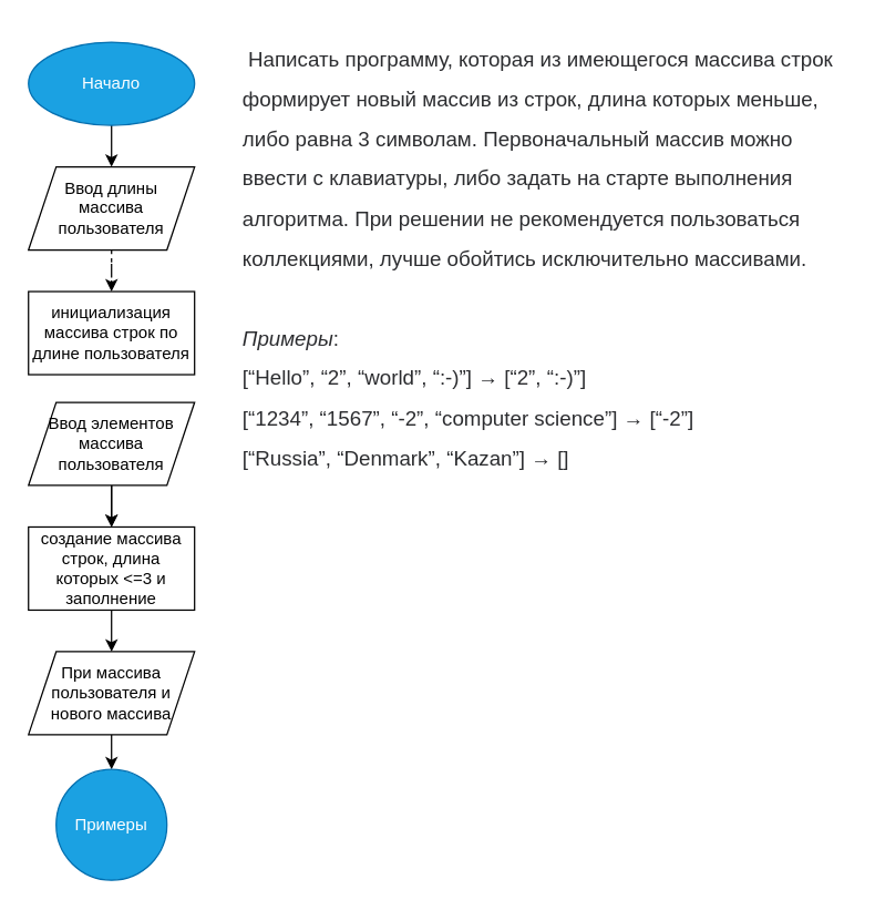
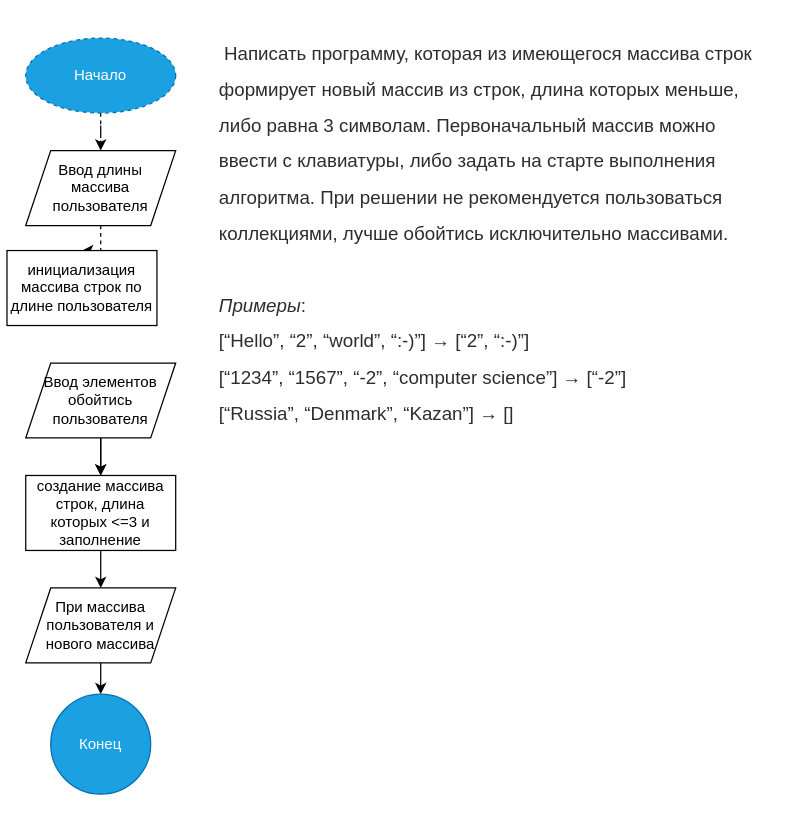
  <mxCell id="0" />
  <mxCell id="1" parent="0" />
- <mxCell id="2" value="" style="edgeStyle=orthogonalEdgeStyle;rounded=0;orthogonalLoop=1;jettySize=auto;html=1;" edge="1" parent="1" source="3" target="5"><mxGeometry relative="1" as="geometry" /></mxCell>
- <mxCell id="3" value="Начало" style="ellipse;whiteSpace=wrap;html=1;fillColor=#1ba1e2;strokeColor=#006EAF;fontColor=#ffffff;" vertex="1" parent="1"><mxGeometry x="20" y="30" width="120" height="60" as="geometry" /></mxCell>
+ <mxCell id="2" value="" style="edgeStyle=orthogonalEdgeStyle;rounded=0;orthogonalLoop=1;jettySize=auto;html=1;dashed=1;" edge="1" parent="1" source="3" target="5"><mxGeometry relative="1" as="geometry" /></mxCell>
+ <mxCell id="3" value="Начало" style="ellipse;whiteSpace=wrap;html=1;fillColor=#1ba1e2;strokeColor=#006EAF;fontColor=#ffffff;dashed=1;" vertex="1" parent="1"><mxGeometry x="20" y="30" width="120" height="60" as="geometry" /></mxCell>
  <mxCell id="4" value="" style="edgeStyle=orthogonalEdgeStyle;rounded=0;orthogonalLoop=1;jettySize=auto;html=1;dashed=1;" edge="1" parent="1" source="5" target="6"><mxGeometry relative="1" as="geometry" /></mxCell>
  <mxCell id="5" value="Ввод длины &lt;br&gt;массива пользователя" style="shape=parallelogram;perimeter=parallelogramPerimeter;whiteSpace=wrap;html=1;fixedSize=1;" vertex="1" parent="1"><mxGeometry x="20" y="120" width="120" height="60" as="geometry" /></mxCell>
- <mxCell id="6" value="инициализация массива строк по длине пользователя" style="rounded=0;whiteSpace=wrap;html=1;" vertex="1" parent="1"><mxGeometry x="20" y="210" width="120" height="60" as="geometry" /></mxCell>
+ <mxCell id="6" value="инициализация массива строк по длине пользователя" style="rounded=0;whiteSpace=wrap;html=1;" vertex="1" parent="1"><mxGeometry x="5" y="200" width="120" height="60" as="geometry" /></mxCell>
  <mxCell id="7" value="" style="edgeStyle=orthogonalEdgeStyle;rounded=0;orthogonalLoop=1;jettySize=auto;html=1;" edge="1" parent="1" source="9"><mxGeometry relative="1" as="geometry"><mxPoint x="80" y="380" as="targetPoint" /></mxGeometry></mxCell>
  <mxCell id="8" value="" style="edgeStyle=none;html=1;fontFamily=Helvetica;" edge="1" parent="1" source="9" target="11"><mxGeometry relative="1" as="geometry" /></mxCell>
- <mxCell id="9" value="Ввод элементов массива пользователя" style="shape=parallelogram;perimeter=parallelogramPerimeter;whiteSpace=wrap;html=1;fixedSize=1;" vertex="1" parent="1"><mxGeometry x="20" y="290" width="120" height="60" as="geometry" /></mxCell>
+ <mxCell id="9" value="Ввод элементов обойтись пользователя" style="shape=parallelogram;perimeter=parallelogramPerimeter;whiteSpace=wrap;html=1;fixedSize=1;" vertex="1" parent="1"><mxGeometry x="20" y="290" width="120" height="60" as="geometry" /></mxCell>
  <mxCell id="10" value="" style="edgeStyle=orthogonalEdgeStyle;rounded=0;orthogonalLoop=1;jettySize=auto;html=1;" edge="1" parent="1" source="11" target="13"><mxGeometry relative="1" as="geometry" /></mxCell>
  <mxCell id="11" value="создание массива строк, длина которых &amp;lt;=3 и заполнение" style="rounded=0;whiteSpace=wrap;html=1;" vertex="1" parent="1"><mxGeometry x="20" y="380" width="120" height="60" as="geometry" /></mxCell>
  <mxCell id="12" value="" style="edgeStyle=orthogonalEdgeStyle;rounded=0;orthogonalLoop=1;jettySize=auto;html=1;" edge="1" parent="1" source="13" target="14"><mxGeometry relative="1" as="geometry" /></mxCell>
  <mxCell id="13" value="При массива пользователя и нового массива" style="shape=parallelogram;perimeter=parallelogramPerimeter;whiteSpace=wrap;html=1;fixedSize=1;" vertex="1" parent="1"><mxGeometry x="20" y="470" width="120" height="60" as="geometry" /></mxCell>
- <mxCell id="14" value="Примеры" style="ellipse;whiteSpace=wrap;html=1;aspect=fixed;fillColor=#1ba1e2;strokeColor=#006EAF;fontColor=#ffffff;" vertex="1" parent="1"><mxGeometry x="40" y="555" width="80" height="80" as="geometry" /></mxCell>
+ <mxCell id="14" value="Конец" style="ellipse;whiteSpace=wrap;html=1;aspect=fixed;fillColor=#1ba1e2;strokeColor=#006EAF;fontColor=#ffffff;" vertex="1" parent="1"><mxGeometry x="40" y="555" width="80" height="80" as="geometry" /></mxCell>
  <mxCell id="15" value="&lt;h1&gt;&lt;span style=&quot;font-weight: normal;&quot;&gt;&lt;span style=&quot;color: rgb(44, 45, 48); font-size: 15px; background-color: rgb(255, 255, 255);&quot;&gt;&amp;nbsp;Написать программу, которая из имеющегося массива строк формирует новый массив из строк, длина которых меньше, либо равна 3 символам. Первоначальный массив можно ввести с клавиатуры, либо задать на старте выполнения алгоритма. При решении не рекомендуется пользоваться коллекциями, лучше обойтись исключительно массивами.&lt;/span&gt;&lt;br style=&quot;box-sizing: border-box; color: rgb(44, 45, 48); font-size: 15px; background-color: rgb(255, 255, 255);&quot;&gt;&lt;a style=&quot;color: rgb(37, 133, 238); box-sizing: border-box; background-color: rgb(255, 255, 255); cursor: pointer; overflow-wrap: break-word; font-size: 15px;&quot; target=&quot;_blank&quot; href=&quot;https://gb.ru/lessons/326889/homework&quot;&gt;&lt;/a&gt;&lt;br style=&quot;box-sizing: border-box; color: rgb(44, 45, 48); font-size: 15px; background-color: rgb(255, 255, 255);&quot;&gt;&lt;em style=&quot;box-sizing: border-box; color: rgb(44, 45, 48); font-size: 15px; background-color: rgb(255, 255, 255);&quot;&gt;Примеры&lt;/em&gt;&lt;span style=&quot;color: rgb(44, 45, 48); font-size: 15px; background-color: rgb(255, 255, 255);&quot;&gt;:&lt;/span&gt;&lt;br style=&quot;box-sizing: border-box; color: rgb(44, 45, 48); font-size: 15px; background-color: rgb(255, 255, 255);&quot;&gt;&lt;span style=&quot;color: rgb(44, 45, 48); font-size: 15px; background-color: rgb(255, 255, 255);&quot;&gt;[“Hello”, “2”, “world”, “:-)”] → [“2”, “:-)”]&lt;/span&gt;&lt;br style=&quot;box-sizing: border-box; color: rgb(44, 45, 48); font-size: 15px; background-color: rgb(255, 255, 255);&quot;&gt;&lt;span style=&quot;color: rgb(44, 45, 48); font-size: 15px; background-color: rgb(255, 255, 255);&quot;&gt;[“1234”, “1567”, “-2”, “computer science”] → [“-2”]&lt;/span&gt;&lt;br style=&quot;box-sizing: border-box; color: rgb(44, 45, 48); font-size: 15px; background-color: rgb(255, 255, 255);&quot;&gt;&lt;span style=&quot;color: rgb(44, 45, 48); font-size: 15px; background-color: rgb(255, 255, 255);&quot;&gt;[“Russia”, “Denmark”, “Kazan”] → []&lt;/span&gt;&lt;/span&gt;&lt;/h1&gt;" style="text;html=1;strokeColor=none;fillColor=none;spacing=5;spacingTop=-20;whiteSpace=wrap;overflow=hidden;rounded=0;" vertex="1" parent="1"><mxGeometry x="170" y="20" width="440" height="340" as="geometry" /></mxCell>
